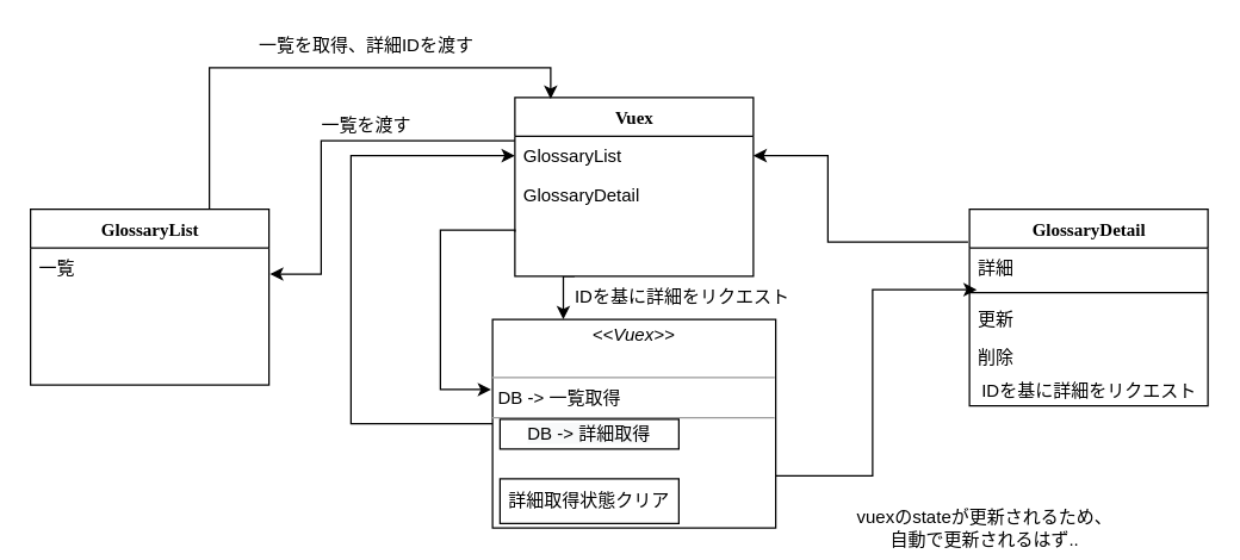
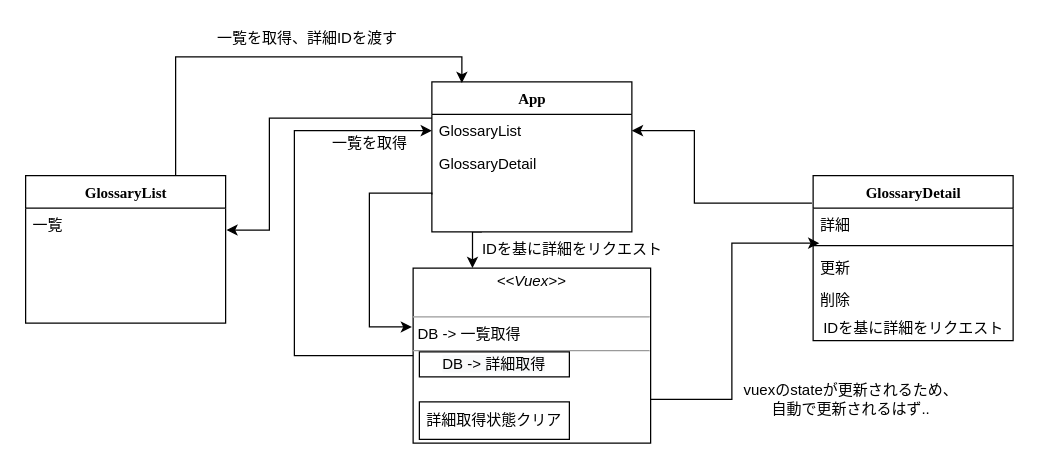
  <mxCell id="0" />
  <mxCell id="1" parent="0" />
  <mxCell id="2" value="GlossaryDetail" style="swimlane;html=1;fontStyle=1;align=center;verticalAlign=top;childLayout=stackLayout;horizontal=1;startSize=26;horizontalStack=0;resizeParent=1;resizeLast=0;collapsible=1;marginBottom=0;swimlaneFillColor=#ffffff;rounded=0;shadow=0;comic=0;labelBackgroundColor=none;strokeWidth=1;fillColor=none;fontFamily=Verdana;fontSize=12" parent="1" vertex="1"><mxGeometry x="650" y="140" width="160" height="132" as="geometry" /></mxCell>
  <mxCell id="3" value="詳細" style="text;html=1;strokeColor=none;fillColor=none;align=left;verticalAlign=top;spacingLeft=4;spacingRight=4;whiteSpace=wrap;overflow=hidden;rotatable=0;points=[[0,0.5],[1,0.5]];portConstraint=eastwest;" parent="2" vertex="1"><mxGeometry y="26" width="160" height="26" as="geometry" /></mxCell>
  <mxCell id="4" value="" style="line;html=1;strokeWidth=1;fillColor=none;align=left;verticalAlign=middle;spacingTop=-1;spacingLeft=3;spacingRight=3;rotatable=0;labelPosition=right;points=[];portConstraint=eastwest;" parent="2" vertex="1"><mxGeometry y="52" width="160" height="8" as="geometry" /></mxCell>
  <mxCell id="5" value="更新" style="text;html=1;strokeColor=none;fillColor=none;align=left;verticalAlign=top;spacingLeft=4;spacingRight=4;whiteSpace=wrap;overflow=hidden;rotatable=0;points=[[0,0.5],[1,0.5]];portConstraint=eastwest;" parent="2" vertex="1"><mxGeometry y="60" width="160" height="26" as="geometry" /></mxCell>
  <mxCell id="6" value="削除" style="text;html=1;strokeColor=none;fillColor=none;align=left;verticalAlign=top;spacingLeft=4;spacingRight=4;whiteSpace=wrap;overflow=hidden;rotatable=0;points=[[0,0.5],[1,0.5]];portConstraint=eastwest;" parent="2" vertex="1"><mxGeometry y="86" width="160" height="26" as="geometry" /></mxCell>
  <mxCell id="7" value="IDを基に詳細をリクエスト" style="text;html=1;align=center;verticalAlign=middle;resizable=0;points=[];autosize=1;" vertex="1" parent="2"><mxGeometry y="112" width="160" height="20" as="geometry" /></mxCell>
  <mxCell id="8" style="edgeStyle=orthogonalEdgeStyle;rounded=0;orthogonalLoop=1;jettySize=auto;html=1;exitX=1;exitY=0.75;exitDx=0;exitDy=0;entryX=0.031;entryY=0.25;entryDx=0;entryDy=0;entryPerimeter=0;" edge="1" parent="1" source="9" target="4"><mxGeometry relative="1" as="geometry" /></mxCell>
  <mxCell id="9" value="&lt;p style=&quot;margin: 0px ; margin-top: 4px ; text-align: center&quot;&gt;&lt;i&gt;&amp;lt;&amp;lt;Vuex&amp;gt;&amp;gt;&lt;/i&gt;&lt;br&gt;&lt;br&gt;&lt;/p&gt;&lt;hr size=&quot;1&quot;&gt;&lt;p style=&quot;margin: 0px ; margin-left: 4px&quot;&gt;DB -&amp;gt; 一覧取得&lt;/p&gt;&lt;hr size=&quot;1&quot;&gt;&lt;p style=&quot;margin: 0px ; margin-left: 4px&quot;&gt;&lt;br&gt;&lt;/p&gt;" style="verticalAlign=top;align=left;overflow=fill;fontSize=12;fontFamily=Helvetica;html=1;rounded=0;shadow=0;comic=0;labelBackgroundColor=none;strokeWidth=1" parent="1" vertex="1"><mxGeometry x="330" y="214" width="190" height="140" as="geometry" /></mxCell>
  <mxCell id="10" style="edgeStyle=orthogonalEdgeStyle;rounded=0;orthogonalLoop=1;jettySize=auto;html=1;entryX=0;entryY=0.5;entryDx=0;entryDy=0;" edge="1" parent="1" source="9" target="16"><mxGeometry relative="1" as="geometry"><Array as="points"><mxPoint x="235" y="284" /><mxPoint x="235" y="104" /></Array></mxGeometry></mxCell>
  <mxCell id="11" style="edgeStyle=orthogonalEdgeStyle;rounded=0;orthogonalLoop=1;jettySize=auto;html=1;exitX=0.75;exitY=0;exitDx=0;exitDy=0;entryX=0.15;entryY=0.008;entryDx=0;entryDy=0;entryPerimeter=0;" edge="1" parent="1" source="12" target="15"><mxGeometry relative="1" as="geometry" /></mxCell>
  <mxCell id="12" value="GlossaryList" style="swimlane;html=1;fontStyle=1;align=center;verticalAlign=top;childLayout=stackLayout;horizontal=1;startSize=26;horizontalStack=0;resizeParent=1;resizeLast=0;collapsible=1;marginBottom=0;swimlaneFillColor=#ffffff;rounded=0;shadow=0;comic=0;labelBackgroundColor=none;strokeWidth=1;fillColor=none;fontFamily=Verdana;fontSize=12" parent="1" vertex="1"><mxGeometry x="20" y="140" width="160" height="118" as="geometry" /></mxCell>
  <mxCell id="13" value="一覧" style="text;html=1;strokeColor=none;fillColor=none;align=left;verticalAlign=top;spacingLeft=4;spacingRight=4;whiteSpace=wrap;overflow=hidden;rotatable=0;points=[[0,0.5],[1,0.5]];portConstraint=eastwest;" parent="12" vertex="1"><mxGeometry y="26" width="160" height="26" as="geometry" /></mxCell>
  <mxCell id="14" style="edgeStyle=orthogonalEdgeStyle;rounded=0;orthogonalLoop=1;jettySize=auto;html=1;exitX=0.25;exitY=1;exitDx=0;exitDy=0;entryX=0.25;entryY=0;entryDx=0;entryDy=0;" edge="1" parent="1" source="15" target="9"><mxGeometry relative="1" as="geometry" /></mxCell>
- <mxCell id="15" value="Vuex" style="swimlane;html=1;fontStyle=1;align=center;verticalAlign=top;childLayout=stackLayout;horizontal=1;startSize=26;horizontalStack=0;resizeParent=1;resizeLast=0;collapsible=1;marginBottom=0;swimlaneFillColor=#ffffff;rounded=0;shadow=0;comic=0;labelBackgroundColor=none;strokeWidth=1;fillColor=none;fontFamily=Verdana;fontSize=12" vertex="1" parent="1"><mxGeometry x="345" y="65" width="160" height="120" as="geometry" /></mxCell>
+ <mxCell id="15" value="App" style="swimlane;html=1;fontStyle=1;align=center;verticalAlign=top;childLayout=stackLayout;horizontal=1;startSize=26;horizontalStack=0;resizeParent=1;resizeLast=0;collapsible=1;marginBottom=0;swimlaneFillColor=#ffffff;rounded=0;shadow=0;comic=0;labelBackgroundColor=none;strokeWidth=1;fillColor=none;fontFamily=Verdana;fontSize=12" vertex="1" parent="1"><mxGeometry x="345" y="65" width="160" height="120" as="geometry" /></mxCell>
  <mxCell id="16" value="GlossaryList" style="text;html=1;strokeColor=none;fillColor=none;align=left;verticalAlign=top;spacingLeft=4;spacingRight=4;whiteSpace=wrap;overflow=hidden;rotatable=0;points=[[0,0.5],[1,0.5]];portConstraint=eastwest;" vertex="1" parent="15"><mxGeometry y="26" width="160" height="26" as="geometry" /></mxCell>
  <mxCell id="17" value="GlossaryDetail" style="text;html=1;strokeColor=none;fillColor=none;align=left;verticalAlign=top;spacingLeft=4;spacingRight=4;whiteSpace=wrap;overflow=hidden;rotatable=0;points=[[0,0.5],[1,0.5]];portConstraint=eastwest;" vertex="1" parent="15"><mxGeometry y="52" width="160" height="26" as="geometry" /></mxCell>
  <mxCell id="18" style="edgeStyle=orthogonalEdgeStyle;rounded=0;orthogonalLoop=1;jettySize=auto;html=1;exitX=-0.006;exitY=-0.154;exitDx=0;exitDy=0;exitPerimeter=0;entryX=1;entryY=0.5;entryDx=0;entryDy=0;" edge="1" parent="1" source="3" target="16"><mxGeometry relative="1" as="geometry"><mxPoint x="190" y="150" as="sourcePoint" /><mxPoint x="355" y="118" as="targetPoint" /><Array as="points"><mxPoint x="555" y="162" /><mxPoint x="555" y="104" /></Array></mxGeometry></mxCell>
  <mxCell id="19" style="edgeStyle=orthogonalEdgeStyle;rounded=0;orthogonalLoop=1;jettySize=auto;html=1;exitX=0;exitY=0.75;exitDx=0;exitDy=0;entryX=-0.005;entryY=0.336;entryDx=0;entryDy=0;entryPerimeter=0;" edge="1" parent="1" source="15" target="9"><mxGeometry relative="1" as="geometry"><mxPoint x="258" y="274" as="targetPoint" /><Array as="points"><mxPoint x="345" y="154" /><mxPoint x="295" y="154" /><mxPoint x="295" y="261" /></Array></mxGeometry></mxCell>
  <mxCell id="20" value="&lt;span style=&quot;color: rgb(0 , 0 , 0) ; font-family: &amp;#34;helvetica&amp;#34; ; font-size: 12px ; font-style: normal ; font-weight: 400 ; letter-spacing: normal ; text-align: left ; text-indent: 0px ; text-transform: none ; word-spacing: 0px ; background-color: rgb(248 , 249 , 250) ; display: inline ; float: none&quot;&gt;DB -&amp;gt; 詳細取得&lt;/span&gt;&lt;br&gt;" style="rounded=0;whiteSpace=wrap;html=1;" vertex="1" parent="1"><mxGeometry x="335" y="281" width="120" height="20" as="geometry" /></mxCell>
  <mxCell id="21" value="&lt;span style=&quot;text-align: left&quot;&gt;詳細取得状態クリア&lt;/span&gt;" style="rounded=0;whiteSpace=wrap;html=1;" vertex="1" parent="1"><mxGeometry x="335" y="321" width="120" height="30" as="geometry" /></mxCell>
+ <mxCell id="22" value="一覧を取得" style="text;html=1;align=center;verticalAlign=middle;resizable=0;points=[];autosize=1;" vertex="1" parent="1"><mxGeometry x="255" y="104" width="80" height="20" as="geometry" /></mxCell>
  <mxCell id="23" value="" style="edgeStyle=orthogonalEdgeStyle;rounded=0;orthogonalLoop=1;jettySize=auto;html=1;entryX=1.004;entryY=0.676;entryDx=0;entryDy=0;entryPerimeter=0;" edge="1" parent="1" source="16" target="13"><mxGeometry relative="1" as="geometry"><mxPoint x="185" y="94" as="targetPoint" /><Array as="points"><mxPoint x="215" y="94" /><mxPoint x="215" y="184" /></Array></mxGeometry></mxCell>
- <mxCell id="24" value="一覧を渡す" style="text;html=1;align=center;verticalAlign=middle;resizable=0;points=[];autosize=1;" vertex="1" parent="1"><mxGeometry x="205" y="74" width="80" height="20" as="geometry" /></mxCell>
  <mxCell id="25" value="一覧を取得、詳細IDを渡す" style="text;html=1;align=center;verticalAlign=middle;resizable=0;points=[];autosize=1;" vertex="1" parent="1"><mxGeometry x="160" y="20" width="170" height="20" as="geometry" /></mxCell>
  <mxCell id="26" value="IDを基に詳細をリクエスト" style="text;html=1;align=center;verticalAlign=middle;resizable=0;points=[];autosize=1;" vertex="1" parent="1"><mxGeometry x="377" y="189" width="160" height="20" as="geometry" /></mxCell>
- <mxCell id="27" value="vuexのstateが更新されるため、&lt;br&gt;自動で更新されるはず.." style="text;html=1;align=center;verticalAlign=middle;resizable=0;points=[];autosize=1;" vertex="1" parent="1"><mxGeometry x="565" y="339" width="190" height="30" as="geometry" /></mxCell>
+ <mxCell id="27" value="vuexのstateが更新されるため、&lt;br&gt;自動で更新されるはず.." style="text;html=1;align=center;verticalAlign=middle;resizable=0;points=[];autosize=1;" vertex="1" parent="1"><mxGeometry x="585" y="304" width="190" height="30" as="geometry" /></mxCell>
